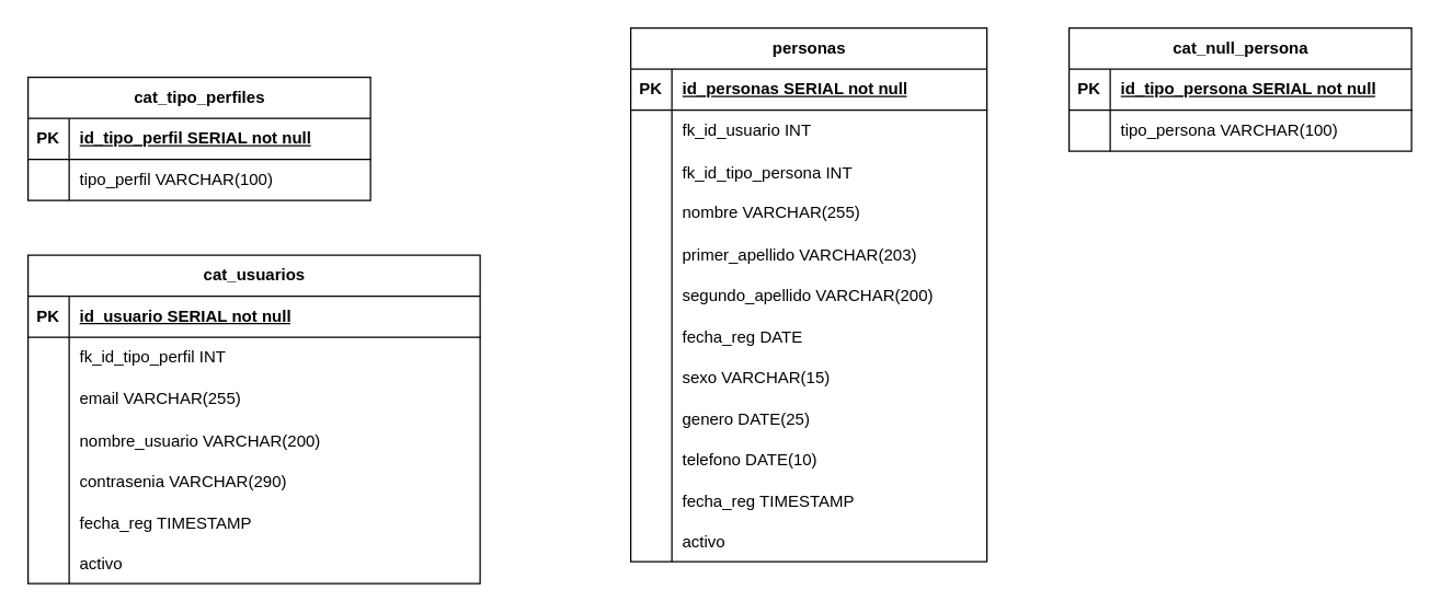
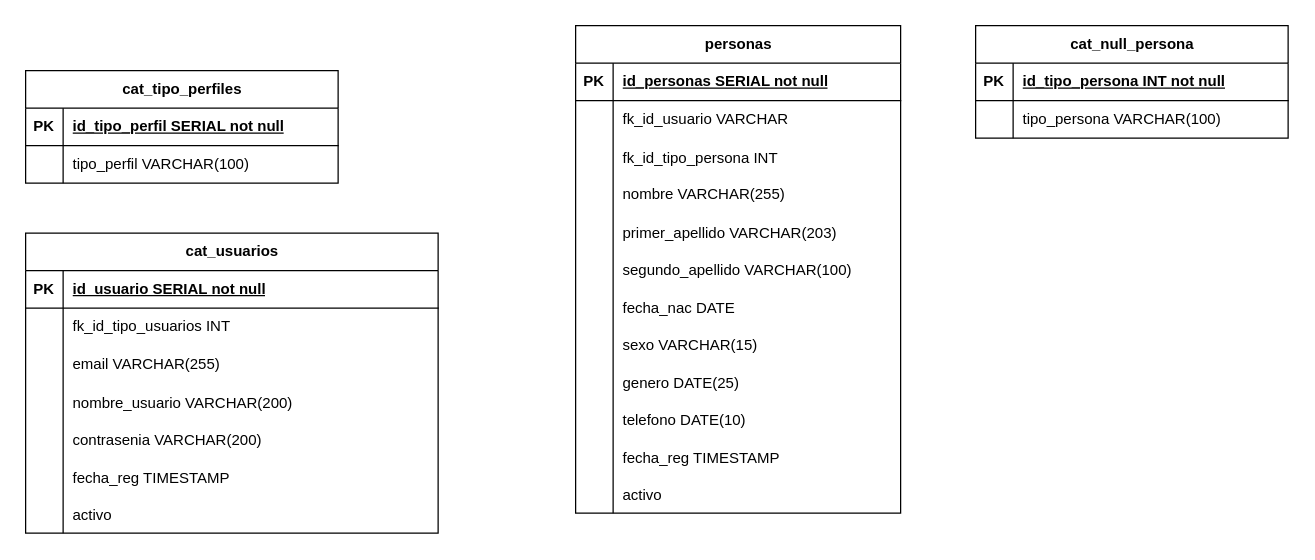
  <mxCell id="0" />
  <mxCell id="1" parent="0" />
  <mxCell id="2" value="cat_tipo_perfiles" style="shape=table;startSize=30;container=1;collapsible=1;childLayout=tableLayout;fixedRows=1;rowLines=0;fontStyle=1;align=center;resizeLast=1;html=1;" parent="1" vertex="1"><mxGeometry x="20" y="56" width="250" height="90" as="geometry" /></mxCell>
  <mxCell id="3" value="" style="shape=tableRow;horizontal=0;startSize=0;swimlaneHead=0;swimlaneBody=0;fillColor=none;collapsible=0;dropTarget=0;points=[[0,0.5],[1,0.5]];portConstraint=eastwest;top=0;left=0;right=0;bottom=1;" parent="2" vertex="1"><mxGeometry y="30" width="250" height="30" as="geometry" /></mxCell>
  <mxCell id="4" value="PK" style="shape=partialRectangle;connectable=0;fillColor=none;top=0;left=0;bottom=0;right=0;fontStyle=1;overflow=hidden;whiteSpace=wrap;html=1;" parent="3" vertex="1"><mxGeometry width="30" height="30" as="geometry"><mxRectangle width="30" height="30" as="alternateBounds" /></mxGeometry></mxCell>
  <mxCell id="5" value="id_tipo_perfil SERIAL not null" style="shape=partialRectangle;connectable=0;fillColor=none;top=0;left=0;bottom=0;right=0;align=left;spacingLeft=6;fontStyle=5;overflow=hidden;whiteSpace=wrap;html=1;" parent="3" vertex="1"><mxGeometry x="30" width="220" height="30" as="geometry"><mxRectangle width="220" height="30" as="alternateBounds" /></mxGeometry></mxCell>
  <mxCell id="6" value="" style="shape=tableRow;horizontal=0;startSize=0;swimlaneHead=0;swimlaneBody=0;fillColor=none;collapsible=0;dropTarget=0;points=[[0,0.5],[1,0.5]];portConstraint=eastwest;top=0;left=0;right=0;bottom=0;" parent="2" vertex="1"><mxGeometry y="60" width="250" height="30" as="geometry" /></mxCell>
  <mxCell id="7" value="" style="shape=partialRectangle;connectable=0;fillColor=none;top=0;left=0;bottom=0;right=0;editable=1;overflow=hidden;whiteSpace=wrap;html=1;" parent="6" vertex="1"><mxGeometry width="30" height="30" as="geometry"><mxRectangle width="30" height="30" as="alternateBounds" /></mxGeometry></mxCell>
  <mxCell id="8" value="tipo_perfil VARCHAR(100)" style="shape=partialRectangle;connectable=0;fillColor=none;top=0;left=0;bottom=0;right=0;align=left;spacingLeft=6;overflow=hidden;whiteSpace=wrap;html=1;" parent="6" vertex="1"><mxGeometry x="30" width="220" height="30" as="geometry"><mxRectangle width="220" height="30" as="alternateBounds" /></mxGeometry></mxCell>
  <mxCell id="9" value="cat_usuarios" style="shape=table;startSize=30;container=1;collapsible=1;childLayout=tableLayout;fixedRows=1;rowLines=0;fontStyle=1;align=center;resizeLast=1;html=1;" parent="1" vertex="1"><mxGeometry x="20" y="186" width="330" height="240" as="geometry" /></mxCell>
  <mxCell id="10" value="" style="shape=tableRow;horizontal=0;startSize=0;swimlaneHead=0;swimlaneBody=0;fillColor=none;collapsible=0;dropTarget=0;points=[[0,0.5],[1,0.5]];portConstraint=eastwest;top=0;left=0;right=0;bottom=1;" parent="9" vertex="1"><mxGeometry y="30" width="330" height="30" as="geometry" /></mxCell>
  <mxCell id="11" value="PK" style="shape=partialRectangle;connectable=0;fillColor=none;top=0;left=0;bottom=0;right=0;fontStyle=1;overflow=hidden;whiteSpace=wrap;html=1;" parent="10" vertex="1"><mxGeometry width="30" height="30" as="geometry"><mxRectangle width="30" height="30" as="alternateBounds" /></mxGeometry></mxCell>
  <mxCell id="12" value="id_usuario SERIAL not null" style="shape=partialRectangle;connectable=0;fillColor=none;top=0;left=0;bottom=0;right=0;align=left;spacingLeft=6;fontStyle=5;overflow=hidden;whiteSpace=wrap;html=1;" parent="10" vertex="1"><mxGeometry x="30" width="300" height="30" as="geometry"><mxRectangle width="300" height="30" as="alternateBounds" /></mxGeometry></mxCell>
  <mxCell id="13" value="" style="shape=tableRow;horizontal=0;startSize=0;swimlaneHead=0;swimlaneBody=0;fillColor=none;collapsible=0;dropTarget=0;points=[[0,0.5],[1,0.5]];portConstraint=eastwest;top=0;left=0;right=0;bottom=0;" parent="9" vertex="1"><mxGeometry y="60" width="330" height="30" as="geometry" /></mxCell>
  <mxCell id="14" value="" style="shape=partialRectangle;connectable=0;fillColor=none;top=0;left=0;bottom=0;right=0;editable=1;overflow=hidden;whiteSpace=wrap;html=1;" parent="13" vertex="1"><mxGeometry width="30" height="30" as="geometry"><mxRectangle width="30" height="30" as="alternateBounds" /></mxGeometry></mxCell>
- <mxCell id="15" value="fk_id_tipo_perfil INT" style="shape=partialRectangle;connectable=0;fillColor=none;top=0;left=0;bottom=0;right=0;align=left;spacingLeft=6;overflow=hidden;whiteSpace=wrap;html=1;" parent="13" vertex="1"><mxGeometry x="30" width="300" height="30" as="geometry"><mxRectangle width="300" height="30" as="alternateBounds" /></mxGeometry></mxCell>
+ <mxCell id="15" value="fk_id_tipo_usuarios INT" style="shape=partialRectangle;connectable=0;fillColor=none;top=0;left=0;bottom=0;right=0;align=left;spacingLeft=6;overflow=hidden;whiteSpace=wrap;html=1;" parent="13" vertex="1"><mxGeometry x="30" width="300" height="30" as="geometry"><mxRectangle width="300" height="30" as="alternateBounds" /></mxGeometry></mxCell>
  <mxCell id="16" value="" style="shape=tableRow;horizontal=0;startSize=0;swimlaneHead=0;swimlaneBody=0;fillColor=none;collapsible=0;dropTarget=0;points=[[0,0.5],[1,0.5]];portConstraint=eastwest;top=0;left=0;right=0;bottom=0;" parent="9" vertex="1"><mxGeometry y="90" width="330" height="30" as="geometry" /></mxCell>
  <mxCell id="17" value="" style="shape=partialRectangle;connectable=0;fillColor=none;top=0;left=0;bottom=0;right=0;editable=1;overflow=hidden;whiteSpace=wrap;html=1;" parent="16" vertex="1"><mxGeometry width="30" height="30" as="geometry"><mxRectangle width="30" height="30" as="alternateBounds" /></mxGeometry></mxCell>
  <mxCell id="18" value="email VARCHAR(255)" style="shape=partialRectangle;connectable=0;fillColor=none;top=0;left=0;bottom=0;right=0;align=left;spacingLeft=6;overflow=hidden;whiteSpace=wrap;html=1;" parent="16" vertex="1"><mxGeometry x="30" width="300" height="30" as="geometry"><mxRectangle width="300" height="30" as="alternateBounds" /></mxGeometry></mxCell>
  <mxCell id="19" value="" style="shape=tableRow;horizontal=0;startSize=0;swimlaneHead=0;swimlaneBody=0;fillColor=none;collapsible=0;dropTarget=0;points=[[0,0.5],[1,0.5]];portConstraint=eastwest;top=0;left=0;right=0;bottom=0;" parent="9" vertex="1"><mxGeometry y="120" width="330" height="30" as="geometry" /></mxCell>
  <mxCell id="20" value="" style="shape=partialRectangle;connectable=0;fillColor=none;top=0;left=0;bottom=0;right=0;editable=1;overflow=hidden;" parent="19" vertex="1"><mxGeometry width="30" height="30" as="geometry"><mxRectangle width="30" height="30" as="alternateBounds" /></mxGeometry></mxCell>
  <mxCell id="21" value="nombre_usuario VARCHAR(200)" style="shape=partialRectangle;connectable=0;fillColor=none;top=0;left=0;bottom=0;right=0;align=left;spacingLeft=6;overflow=hidden;" parent="19" vertex="1"><mxGeometry x="30" width="300" height="30" as="geometry"><mxRectangle width="300" height="30" as="alternateBounds" /></mxGeometry></mxCell>
  <mxCell id="22" value="" style="shape=tableRow;horizontal=0;startSize=0;swimlaneHead=0;swimlaneBody=0;fillColor=none;collapsible=0;dropTarget=0;points=[[0,0.5],[1,0.5]];portConstraint=eastwest;top=0;left=0;right=0;bottom=0;" parent="9" vertex="1"><mxGeometry y="150" width="330" height="30" as="geometry" /></mxCell>
  <mxCell id="23" value="" style="shape=partialRectangle;connectable=0;fillColor=none;top=0;left=0;bottom=0;right=0;editable=1;overflow=hidden;" parent="22" vertex="1"><mxGeometry width="30" height="30" as="geometry"><mxRectangle width="30" height="30" as="alternateBounds" /></mxGeometry></mxCell>
- <mxCell id="24" value="contrasenia VARCHAR(290)" style="shape=partialRectangle;connectable=0;fillColor=none;top=0;left=0;bottom=0;right=0;align=left;spacingLeft=6;overflow=hidden;" parent="22" vertex="1"><mxGeometry x="30" width="300" height="30" as="geometry"><mxRectangle width="300" height="30" as="alternateBounds" /></mxGeometry></mxCell>
+ <mxCell id="24" value="contrasenia VARCHAR(200)" style="shape=partialRectangle;connectable=0;fillColor=none;top=0;left=0;bottom=0;right=0;align=left;spacingLeft=6;overflow=hidden;" parent="22" vertex="1"><mxGeometry x="30" width="300" height="30" as="geometry"><mxRectangle width="300" height="30" as="alternateBounds" /></mxGeometry></mxCell>
  <mxCell id="25" value="" style="shape=tableRow;horizontal=0;startSize=0;swimlaneHead=0;swimlaneBody=0;fillColor=none;collapsible=0;dropTarget=0;points=[[0,0.5],[1,0.5]];portConstraint=eastwest;top=0;left=0;right=0;bottom=0;" parent="9" vertex="1"><mxGeometry y="180" width="330" height="30" as="geometry" /></mxCell>
  <mxCell id="26" value="" style="shape=partialRectangle;connectable=0;fillColor=none;top=0;left=0;bottom=0;right=0;editable=1;overflow=hidden;" parent="25" vertex="1"><mxGeometry width="30" height="30" as="geometry"><mxRectangle width="30" height="30" as="alternateBounds" /></mxGeometry></mxCell>
  <mxCell id="27" value="fecha_reg TIMESTAMP" style="shape=partialRectangle;connectable=0;fillColor=none;top=0;left=0;bottom=0;right=0;align=left;spacingLeft=6;overflow=hidden;" parent="25" vertex="1"><mxGeometry x="30" width="300" height="30" as="geometry"><mxRectangle width="300" height="30" as="alternateBounds" /></mxGeometry></mxCell>
  <mxCell id="28" value="" style="shape=tableRow;horizontal=0;startSize=0;swimlaneHead=0;swimlaneBody=0;fillColor=none;collapsible=0;dropTarget=0;points=[[0,0.5],[1,0.5]];portConstraint=eastwest;top=0;left=0;right=0;bottom=0;" parent="9" vertex="1"><mxGeometry y="210" width="330" height="30" as="geometry" /></mxCell>
  <mxCell id="29" value="" style="shape=partialRectangle;connectable=0;fillColor=none;top=0;left=0;bottom=0;right=0;editable=1;overflow=hidden;" parent="28" vertex="1"><mxGeometry width="30" height="30" as="geometry"><mxRectangle width="30" height="30" as="alternateBounds" /></mxGeometry></mxCell>
  <mxCell id="30" value="activo " style="shape=partialRectangle;connectable=0;fillColor=none;top=0;left=0;bottom=0;right=0;align=left;spacingLeft=6;overflow=hidden;" parent="28" vertex="1"><mxGeometry x="30" width="300" height="30" as="geometry"><mxRectangle width="300" height="30" as="alternateBounds" /></mxGeometry></mxCell>
  <mxCell id="31" value="personas" style="shape=table;startSize=30;container=1;collapsible=1;childLayout=tableLayout;fixedRows=1;rowLines=0;fontStyle=1;align=center;resizeLast=1;html=1;" parent="1" vertex="1"><mxGeometry x="460" y="20" width="260" height="390" as="geometry" /></mxCell>
  <mxCell id="32" value="" style="shape=tableRow;horizontal=0;startSize=0;swimlaneHead=0;swimlaneBody=0;fillColor=none;collapsible=0;dropTarget=0;points=[[0,0.5],[1,0.5]];portConstraint=eastwest;top=0;left=0;right=0;bottom=1;" parent="31" vertex="1"><mxGeometry y="30" width="260" height="30" as="geometry" /></mxCell>
  <mxCell id="33" value="PK" style="shape=partialRectangle;connectable=0;fillColor=none;top=0;left=0;bottom=0;right=0;fontStyle=1;overflow=hidden;whiteSpace=wrap;html=1;" parent="32" vertex="1"><mxGeometry width="30" height="30" as="geometry"><mxRectangle width="30" height="30" as="alternateBounds" /></mxGeometry></mxCell>
  <mxCell id="34" value="id_personas SERIAL not null" style="shape=partialRectangle;connectable=0;fillColor=none;top=0;left=0;bottom=0;right=0;align=left;spacingLeft=6;fontStyle=5;overflow=hidden;whiteSpace=wrap;html=1;" parent="32" vertex="1"><mxGeometry x="30" width="230" height="30" as="geometry"><mxRectangle width="230" height="30" as="alternateBounds" /></mxGeometry></mxCell>
  <mxCell id="35" value="" style="shape=tableRow;horizontal=0;startSize=0;swimlaneHead=0;swimlaneBody=0;fillColor=none;collapsible=0;dropTarget=0;points=[[0,0.5],[1,0.5]];portConstraint=eastwest;top=0;left=0;right=0;bottom=0;" parent="31" vertex="1"><mxGeometry y="60" width="260" height="30" as="geometry" /></mxCell>
  <mxCell id="36" value="" style="shape=partialRectangle;connectable=0;fillColor=none;top=0;left=0;bottom=0;right=0;editable=1;overflow=hidden;whiteSpace=wrap;html=1;" parent="35" vertex="1"><mxGeometry width="30" height="30" as="geometry"><mxRectangle width="30" height="30" as="alternateBounds" /></mxGeometry></mxCell>
- <mxCell id="37" value="fk_id_usuario INT" style="shape=partialRectangle;connectable=0;fillColor=none;top=0;left=0;bottom=0;right=0;align=left;spacingLeft=6;overflow=hidden;whiteSpace=wrap;html=1;" parent="35" vertex="1"><mxGeometry x="30" width="230" height="30" as="geometry"><mxRectangle width="230" height="30" as="alternateBounds" /></mxGeometry></mxCell>
+ <mxCell id="37" value="fk_id_usuario VARCHAR" style="shape=partialRectangle;connectable=0;fillColor=none;top=0;left=0;bottom=0;right=0;align=left;spacingLeft=6;overflow=hidden;whiteSpace=wrap;html=1;" parent="35" vertex="1"><mxGeometry x="30" width="230" height="30" as="geometry"><mxRectangle width="230" height="30" as="alternateBounds" /></mxGeometry></mxCell>
  <mxCell id="38" value="" style="shape=tableRow;horizontal=0;startSize=0;swimlaneHead=0;swimlaneBody=0;fillColor=none;collapsible=0;dropTarget=0;points=[[0,0.5],[1,0.5]];portConstraint=eastwest;top=0;left=0;right=0;bottom=0;" parent="31" vertex="1"><mxGeometry y="90" width="260" height="30" as="geometry" /></mxCell>
  <mxCell id="39" value="" style="shape=partialRectangle;connectable=0;fillColor=none;top=0;left=0;bottom=0;right=0;editable=1;overflow=hidden;" parent="38" vertex="1"><mxGeometry width="30" height="30" as="geometry"><mxRectangle width="30" height="30" as="alternateBounds" /></mxGeometry></mxCell>
  <mxCell id="40" value="fk_id_tipo_persona INT" style="shape=partialRectangle;connectable=0;fillColor=none;top=0;left=0;bottom=0;right=0;align=left;spacingLeft=6;overflow=hidden;" parent="38" vertex="1"><mxGeometry x="30" width="230" height="30" as="geometry"><mxRectangle width="230" height="30" as="alternateBounds" /></mxGeometry></mxCell>
  <mxCell id="41" value="" style="shape=tableRow;horizontal=0;startSize=0;swimlaneHead=0;swimlaneBody=0;fillColor=none;collapsible=0;dropTarget=0;points=[[0,0.5],[1,0.5]];portConstraint=eastwest;top=0;left=0;right=0;bottom=0;" parent="31" vertex="1"><mxGeometry y="120" width="260" height="30" as="geometry" /></mxCell>
  <mxCell id="42" value="" style="shape=partialRectangle;connectable=0;fillColor=none;top=0;left=0;bottom=0;right=0;editable=1;overflow=hidden;whiteSpace=wrap;html=1;" parent="41" vertex="1"><mxGeometry width="30" height="30" as="geometry"><mxRectangle width="30" height="30" as="alternateBounds" /></mxGeometry></mxCell>
  <mxCell id="43" value="nombre VARCHAR(255)" style="shape=partialRectangle;connectable=0;fillColor=none;top=0;left=0;bottom=0;right=0;align=left;spacingLeft=6;overflow=hidden;whiteSpace=wrap;html=1;" parent="41" vertex="1"><mxGeometry x="30" width="230" height="30" as="geometry"><mxRectangle width="230" height="30" as="alternateBounds" /></mxGeometry></mxCell>
  <mxCell id="44" value="" style="shape=tableRow;horizontal=0;startSize=0;swimlaneHead=0;swimlaneBody=0;fillColor=none;collapsible=0;dropTarget=0;points=[[0,0.5],[1,0.5]];portConstraint=eastwest;top=0;left=0;right=0;bottom=0;" parent="31" vertex="1"><mxGeometry y="150" width="260" height="30" as="geometry" /></mxCell>
  <mxCell id="45" value="" style="shape=partialRectangle;connectable=0;fillColor=none;top=0;left=0;bottom=0;right=0;editable=1;overflow=hidden;" parent="44" vertex="1"><mxGeometry width="30" height="30" as="geometry"><mxRectangle width="30" height="30" as="alternateBounds" /></mxGeometry></mxCell>
  <mxCell id="46" value="primer_apellido VARCHAR(203)" style="shape=partialRectangle;connectable=0;fillColor=none;top=0;left=0;bottom=0;right=0;align=left;spacingLeft=6;overflow=hidden;" parent="44" vertex="1"><mxGeometry x="30" width="230" height="30" as="geometry"><mxRectangle width="230" height="30" as="alternateBounds" /></mxGeometry></mxCell>
  <mxCell id="47" value="" style="shape=tableRow;horizontal=0;startSize=0;swimlaneHead=0;swimlaneBody=0;fillColor=none;collapsible=0;dropTarget=0;points=[[0,0.5],[1,0.5]];portConstraint=eastwest;top=0;left=0;right=0;bottom=0;" parent="31" vertex="1"><mxGeometry y="180" width="260" height="30" as="geometry" /></mxCell>
  <mxCell id="48" value="" style="shape=partialRectangle;connectable=0;fillColor=none;top=0;left=0;bottom=0;right=0;editable=1;overflow=hidden;" parent="47" vertex="1"><mxGeometry width="30" height="30" as="geometry"><mxRectangle width="30" height="30" as="alternateBounds" /></mxGeometry></mxCell>
- <mxCell id="49" value="segundo_apellido VARCHAR(200)" style="shape=partialRectangle;connectable=0;fillColor=none;top=0;left=0;bottom=0;right=0;align=left;spacingLeft=6;overflow=hidden;" parent="47" vertex="1"><mxGeometry x="30" width="230" height="30" as="geometry"><mxRectangle width="230" height="30" as="alternateBounds" /></mxGeometry></mxCell>
+ <mxCell id="49" value="segundo_apellido VARCHAR(100)" style="shape=partialRectangle;connectable=0;fillColor=none;top=0;left=0;bottom=0;right=0;align=left;spacingLeft=6;overflow=hidden;" parent="47" vertex="1"><mxGeometry x="30" width="230" height="30" as="geometry"><mxRectangle width="230" height="30" as="alternateBounds" /></mxGeometry></mxCell>
  <mxCell id="50" value="" style="shape=tableRow;horizontal=0;startSize=0;swimlaneHead=0;swimlaneBody=0;fillColor=none;collapsible=0;dropTarget=0;points=[[0,0.5],[1,0.5]];portConstraint=eastwest;top=0;left=0;right=0;bottom=0;" parent="31" vertex="1"><mxGeometry y="210" width="260" height="30" as="geometry" /></mxCell>
  <mxCell id="51" value="" style="shape=partialRectangle;connectable=0;fillColor=none;top=0;left=0;bottom=0;right=0;editable=1;overflow=hidden;" parent="50" vertex="1"><mxGeometry width="30" height="30" as="geometry"><mxRectangle width="30" height="30" as="alternateBounds" /></mxGeometry></mxCell>
- <mxCell id="52" value="fecha_reg DATE" style="shape=partialRectangle;connectable=0;fillColor=none;top=0;left=0;bottom=0;right=0;align=left;spacingLeft=6;overflow=hidden;" parent="50" vertex="1"><mxGeometry x="30" width="230" height="30" as="geometry"><mxRectangle width="230" height="30" as="alternateBounds" /></mxGeometry></mxCell>
+ <mxCell id="52" value="fecha_nac DATE" style="shape=partialRectangle;connectable=0;fillColor=none;top=0;left=0;bottom=0;right=0;align=left;spacingLeft=6;overflow=hidden;" parent="50" vertex="1"><mxGeometry x="30" width="230" height="30" as="geometry"><mxRectangle width="230" height="30" as="alternateBounds" /></mxGeometry></mxCell>
  <mxCell id="53" value="" style="shape=tableRow;horizontal=0;startSize=0;swimlaneHead=0;swimlaneBody=0;fillColor=none;collapsible=0;dropTarget=0;points=[[0,0.5],[1,0.5]];portConstraint=eastwest;top=0;left=0;right=0;bottom=0;" parent="31" vertex="1"><mxGeometry y="240" width="260" height="30" as="geometry" /></mxCell>
  <mxCell id="54" value="" style="shape=partialRectangle;connectable=0;fillColor=none;top=0;left=0;bottom=0;right=0;editable=1;overflow=hidden;" parent="53" vertex="1"><mxGeometry width="30" height="30" as="geometry"><mxRectangle width="30" height="30" as="alternateBounds" /></mxGeometry></mxCell>
  <mxCell id="55" value="sexo VARCHAR(15)" style="shape=partialRectangle;connectable=0;fillColor=none;top=0;left=0;bottom=0;right=0;align=left;spacingLeft=6;overflow=hidden;" parent="53" vertex="1"><mxGeometry x="30" width="230" height="30" as="geometry"><mxRectangle width="230" height="30" as="alternateBounds" /></mxGeometry></mxCell>
  <mxCell id="56" value="" style="shape=tableRow;horizontal=0;startSize=0;swimlaneHead=0;swimlaneBody=0;fillColor=none;collapsible=0;dropTarget=0;points=[[0,0.5],[1,0.5]];portConstraint=eastwest;top=0;left=0;right=0;bottom=0;" parent="31" vertex="1"><mxGeometry y="270" width="260" height="30" as="geometry" /></mxCell>
  <mxCell id="57" value="" style="shape=partialRectangle;connectable=0;fillColor=none;top=0;left=0;bottom=0;right=0;editable=1;overflow=hidden;" parent="56" vertex="1"><mxGeometry width="30" height="30" as="geometry"><mxRectangle width="30" height="30" as="alternateBounds" /></mxGeometry></mxCell>
  <mxCell id="58" value="genero DATE(25)" style="shape=partialRectangle;connectable=0;fillColor=none;top=0;left=0;bottom=0;right=0;align=left;spacingLeft=6;overflow=hidden;" parent="56" vertex="1"><mxGeometry x="30" width="230" height="30" as="geometry"><mxRectangle width="230" height="30" as="alternateBounds" /></mxGeometry></mxCell>
  <mxCell id="59" value="" style="shape=tableRow;horizontal=0;startSize=0;swimlaneHead=0;swimlaneBody=0;fillColor=none;collapsible=0;dropTarget=0;points=[[0,0.5],[1,0.5]];portConstraint=eastwest;top=0;left=0;right=0;bottom=0;" parent="31" vertex="1"><mxGeometry y="300" width="260" height="30" as="geometry" /></mxCell>
  <mxCell id="60" value="" style="shape=partialRectangle;connectable=0;fillColor=none;top=0;left=0;bottom=0;right=0;editable=1;overflow=hidden;" parent="59" vertex="1"><mxGeometry width="30" height="30" as="geometry"><mxRectangle width="30" height="30" as="alternateBounds" /></mxGeometry></mxCell>
  <mxCell id="61" value="telefono DATE(10)" style="shape=partialRectangle;connectable=0;fillColor=none;top=0;left=0;bottom=0;right=0;align=left;spacingLeft=6;overflow=hidden;" parent="59" vertex="1"><mxGeometry x="30" width="230" height="30" as="geometry"><mxRectangle width="230" height="30" as="alternateBounds" /></mxGeometry></mxCell>
  <mxCell id="62" value="" style="shape=tableRow;horizontal=0;startSize=0;swimlaneHead=0;swimlaneBody=0;fillColor=none;collapsible=0;dropTarget=0;points=[[0,0.5],[1,0.5]];portConstraint=eastwest;top=0;left=0;right=0;bottom=0;" parent="31" vertex="1"><mxGeometry y="330" width="260" height="30" as="geometry" /></mxCell>
  <mxCell id="63" value="" style="shape=partialRectangle;connectable=0;fillColor=none;top=0;left=0;bottom=0;right=0;editable=1;overflow=hidden;" parent="62" vertex="1"><mxGeometry width="30" height="30" as="geometry"><mxRectangle width="30" height="30" as="alternateBounds" /></mxGeometry></mxCell>
  <mxCell id="64" value="fecha_reg TIMESTAMP" style="shape=partialRectangle;connectable=0;fillColor=none;top=0;left=0;bottom=0;right=0;align=left;spacingLeft=6;overflow=hidden;" parent="62" vertex="1"><mxGeometry x="30" width="230" height="30" as="geometry"><mxRectangle width="230" height="30" as="alternateBounds" /></mxGeometry></mxCell>
  <mxCell id="65" value="" style="shape=tableRow;horizontal=0;startSize=0;swimlaneHead=0;swimlaneBody=0;fillColor=none;collapsible=0;dropTarget=0;points=[[0,0.5],[1,0.5]];portConstraint=eastwest;top=0;left=0;right=0;bottom=0;" parent="31" vertex="1"><mxGeometry y="360" width="260" height="30" as="geometry" /></mxCell>
  <mxCell id="66" value="" style="shape=partialRectangle;connectable=0;fillColor=none;top=0;left=0;bottom=0;right=0;editable=1;overflow=hidden;" parent="65" vertex="1"><mxGeometry width="30" height="30" as="geometry"><mxRectangle width="30" height="30" as="alternateBounds" /></mxGeometry></mxCell>
  <mxCell id="67" value="activo " style="shape=partialRectangle;connectable=0;fillColor=none;top=0;left=0;bottom=0;right=0;align=left;spacingLeft=6;overflow=hidden;" parent="65" vertex="1"><mxGeometry x="30" width="230" height="30" as="geometry"><mxRectangle width="230" height="30" as="alternateBounds" /></mxGeometry></mxCell>
  <mxCell id="68" value="cat_null_persona" style="shape=table;startSize=30;container=1;collapsible=1;childLayout=tableLayout;fixedRows=1;rowLines=0;fontStyle=1;align=center;resizeLast=1;html=1;" parent="1" vertex="1"><mxGeometry x="780" y="20" width="250" height="90" as="geometry" /></mxCell>
  <mxCell id="69" value="" style="shape=tableRow;horizontal=0;startSize=0;swimlaneHead=0;swimlaneBody=0;fillColor=none;collapsible=0;dropTarget=0;points=[[0,0.5],[1,0.5]];portConstraint=eastwest;top=0;left=0;right=0;bottom=1;" parent="68" vertex="1"><mxGeometry y="30" width="250" height="30" as="geometry" /></mxCell>
  <mxCell id="70" value="PK" style="shape=partialRectangle;connectable=0;fillColor=none;top=0;left=0;bottom=0;right=0;fontStyle=1;overflow=hidden;whiteSpace=wrap;html=1;" parent="69" vertex="1"><mxGeometry width="30" height="30" as="geometry"><mxRectangle width="30" height="30" as="alternateBounds" /></mxGeometry></mxCell>
- <mxCell id="71" value="id_tipo_persona SERIAL not null" style="shape=partialRectangle;connectable=0;fillColor=none;top=0;left=0;bottom=0;right=0;align=left;spacingLeft=6;fontStyle=5;overflow=hidden;whiteSpace=wrap;html=1;" parent="69" vertex="1"><mxGeometry x="30" width="220" height="30" as="geometry"><mxRectangle width="220" height="30" as="alternateBounds" /></mxGeometry></mxCell>
+ <mxCell id="71" value="id_tipo_persona INT not null" style="shape=partialRectangle;connectable=0;fillColor=none;top=0;left=0;bottom=0;right=0;align=left;spacingLeft=6;fontStyle=5;overflow=hidden;whiteSpace=wrap;html=1;" parent="69" vertex="1"><mxGeometry x="30" width="220" height="30" as="geometry"><mxRectangle width="220" height="30" as="alternateBounds" /></mxGeometry></mxCell>
  <mxCell id="72" value="" style="shape=tableRow;horizontal=0;startSize=0;swimlaneHead=0;swimlaneBody=0;fillColor=none;collapsible=0;dropTarget=0;points=[[0,0.5],[1,0.5]];portConstraint=eastwest;top=0;left=0;right=0;bottom=0;" parent="68" vertex="1"><mxGeometry y="60" width="250" height="30" as="geometry" /></mxCell>
  <mxCell id="73" value="" style="shape=partialRectangle;connectable=0;fillColor=none;top=0;left=0;bottom=0;right=0;editable=1;overflow=hidden;whiteSpace=wrap;html=1;" parent="72" vertex="1"><mxGeometry width="30" height="30" as="geometry"><mxRectangle width="30" height="30" as="alternateBounds" /></mxGeometry></mxCell>
  <mxCell id="74" value="tipo_persona VARCHAR(100)" style="shape=partialRectangle;connectable=0;fillColor=none;top=0;left=0;bottom=0;right=0;align=left;spacingLeft=6;overflow=hidden;whiteSpace=wrap;html=1;" parent="72" vertex="1"><mxGeometry x="30" width="220" height="30" as="geometry"><mxRectangle width="220" height="30" as="alternateBounds" /></mxGeometry></mxCell>
